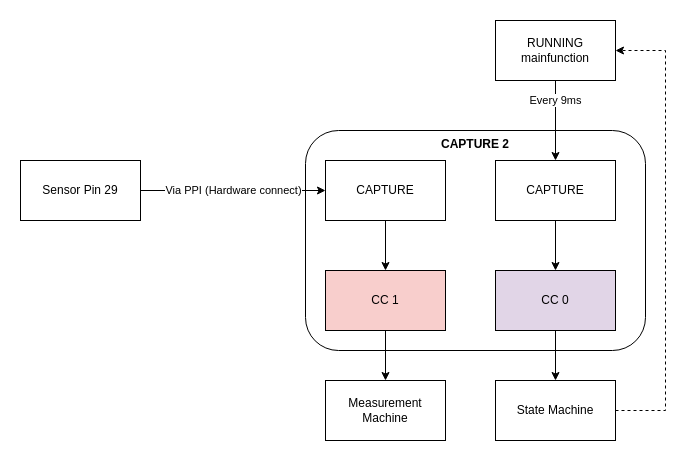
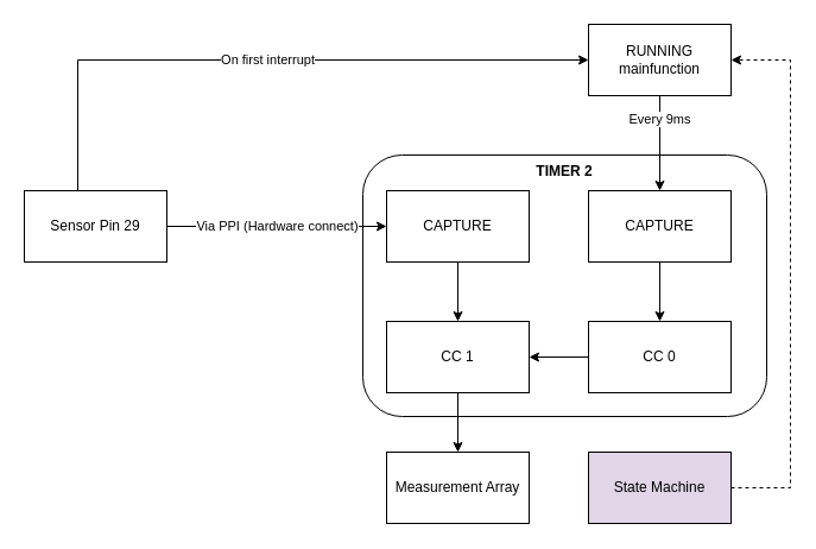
  <mxCell id="0" />
  <mxCell id="1" parent="0" />
- <mxCell id="2" value="CAPTURE 2" style="rounded=1;whiteSpace=wrap;html=1;verticalAlign=top;fontStyle=1" vertex="1" parent="1"><mxGeometry x="305" y="130" width="340" height="220" as="geometry" /></mxCell>
+ <mxCell id="2" value="TIMER 2" style="rounded=1;whiteSpace=wrap;html=1;verticalAlign=top;fontStyle=1" vertex="1" parent="1"><mxGeometry x="305" y="130" width="340" height="220" as="geometry" /></mxCell>
+ <mxCell id="3" value="On first interrupt" style="edgeStyle=orthogonalEdgeStyle;rounded=0;orthogonalLoop=1;jettySize=auto;html=1;entryX=0;entryY=0.5;entryDx=0;entryDy=0;" edge="1" parent="1" source="4" target="18"><mxGeometry relative="1" as="geometry"><Array as="points"><mxPoint x="65" y="50" /></Array></mxGeometry></mxCell>
  <mxCell id="4" value="Sensor Pin 29" style="rounded=0;whiteSpace=wrap;html=1;" vertex="1" parent="1"><mxGeometry x="20" y="160" width="120" height="60" as="geometry" /></mxCell>
  <mxCell id="5" style="edgeStyle=orthogonalEdgeStyle;rounded=0;orthogonalLoop=1;jettySize=auto;html=1;" edge="1" parent="1" source="6" target="9"><mxGeometry relative="1" as="geometry" /></mxCell>
  <mxCell id="6" value="CAPTURE" style="rounded=0;whiteSpace=wrap;html=1;" vertex="1" parent="1"><mxGeometry x="325" y="160" width="120" height="60" as="geometry" /></mxCell>
  <mxCell id="7" value="Via PPI (Hardware connect)" style="endArrow=classic;html=1;rounded=0;exitX=1;exitY=0.5;exitDx=0;exitDy=0;entryX=0;entryY=0.5;entryDx=0;entryDy=0;" edge="1" parent="1" source="4" target="6"><mxGeometry width="50" height="50" relative="1" as="geometry"><mxPoint x="205" y="670" as="sourcePoint" /><mxPoint x="255" y="620" as="targetPoint" /></mxGeometry></mxCell>
  <mxCell id="8" style="edgeStyle=orthogonalEdgeStyle;rounded=0;orthogonalLoop=1;jettySize=auto;html=1;entryX=0.5;entryY=0;entryDx=0;entryDy=0;" edge="1" parent="1" source="9" target="12"><mxGeometry relative="1" as="geometry" /></mxCell>
- <mxCell id="9" value="CC 1" style="rounded=0;whiteSpace=wrap;html=1;fillColor=#f8cecc;" vertex="1" parent="1"><mxGeometry x="325" y="270" width="120" height="60" as="geometry" /></mxCell>
- <mxCell id="10" style="edgeStyle=orthogonalEdgeStyle;rounded=0;orthogonalLoop=1;jettySize=auto;html=1;entryX=0.5;entryY=0;entryDx=0;entryDy=0;" edge="1" parent="1" source="11" target="16"><mxGeometry relative="1" as="geometry" /></mxCell>
- <mxCell id="11" value="CC 0" style="rounded=0;whiteSpace=wrap;html=1;fillColor=#e1d5e7;" vertex="1" parent="1"><mxGeometry x="495" y="270" width="120" height="60" as="geometry" /></mxCell>
- <mxCell id="12" value="Measurement Machine" style="rounded=0;whiteSpace=wrap;html=1;" vertex="1" parent="1"><mxGeometry x="325" y="380" width="120" height="60" as="geometry" /></mxCell>
+ <mxCell id="9" value="CC 1" style="rounded=0;whiteSpace=wrap;html=1;" vertex="1" parent="1"><mxGeometry x="325" y="270" width="120" height="60" as="geometry" /></mxCell>
+ <mxCell id="10" style="edgeStyle=orthogonalEdgeStyle;rounded=0;orthogonalLoop=1;jettySize=auto;html=1;" edge="1" parent="1" source="11" target="9"><mxGeometry relative="1" as="geometry" /></mxCell>
+ <mxCell id="11" value="CC 0" style="rounded=0;whiteSpace=wrap;html=1;" vertex="1" parent="1"><mxGeometry x="495" y="270" width="120" height="60" as="geometry" /></mxCell>
+ <mxCell id="12" value="Measurement Array" style="rounded=0;whiteSpace=wrap;html=1;" vertex="1" parent="1"><mxGeometry x="325" y="380" width="120" height="60" as="geometry" /></mxCell>
  <mxCell id="13" style="edgeStyle=orthogonalEdgeStyle;rounded=0;orthogonalLoop=1;jettySize=auto;html=1;entryX=0.5;entryY=0;entryDx=0;entryDy=0;" edge="1" parent="1" source="14" target="11"><mxGeometry relative="1" as="geometry" /></mxCell>
  <mxCell id="14" value="CAPTURE" style="rounded=0;whiteSpace=wrap;html=1;" vertex="1" parent="1"><mxGeometry x="495" y="160" width="120" height="60" as="geometry" /></mxCell>
  <mxCell id="15" style="edgeStyle=orthogonalEdgeStyle;rounded=0;orthogonalLoop=1;jettySize=auto;html=1;entryX=1;entryY=0.5;entryDx=0;entryDy=0;dashed=1;" edge="1" parent="1" source="16" target="18"><mxGeometry relative="1" as="geometry"><Array as="points"><mxPoint x="665" y="410" /><mxPoint x="665" y="50" /></Array></mxGeometry></mxCell>
- <mxCell id="16" value="State Machine" style="rounded=0;whiteSpace=wrap;html=1;" vertex="1" parent="1"><mxGeometry x="495" y="380" width="120" height="60" as="geometry" /></mxCell>
+ <mxCell id="16" value="State Machine" style="rounded=0;whiteSpace=wrap;html=1;fillColor=#e1d5e7;" vertex="1" parent="1"><mxGeometry x="495" y="380" width="120" height="60" as="geometry" /></mxCell>
  <mxCell id="17" value="Every 9ms" style="edgeStyle=orthogonalEdgeStyle;rounded=0;orthogonalLoop=1;jettySize=auto;html=1;entryX=0.5;entryY=0;entryDx=0;entryDy=0;" edge="1" parent="1" source="18" target="14"><mxGeometry x="-0.5" relative="1" as="geometry"><mxPoint as="offset" /></mxGeometry></mxCell>
  <mxCell id="18" value="RUNNING mainfunction" style="rounded=0;whiteSpace=wrap;html=1;" vertex="1" parent="1"><mxGeometry x="495" y="20" width="120" height="60" as="geometry" /></mxCell>
